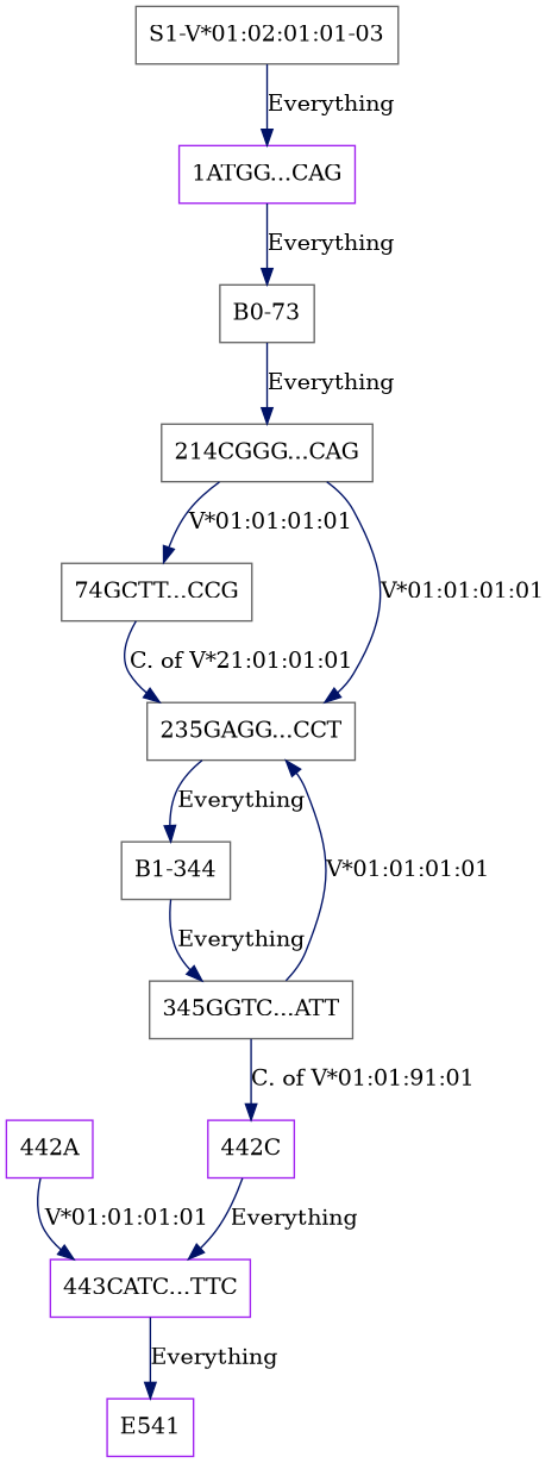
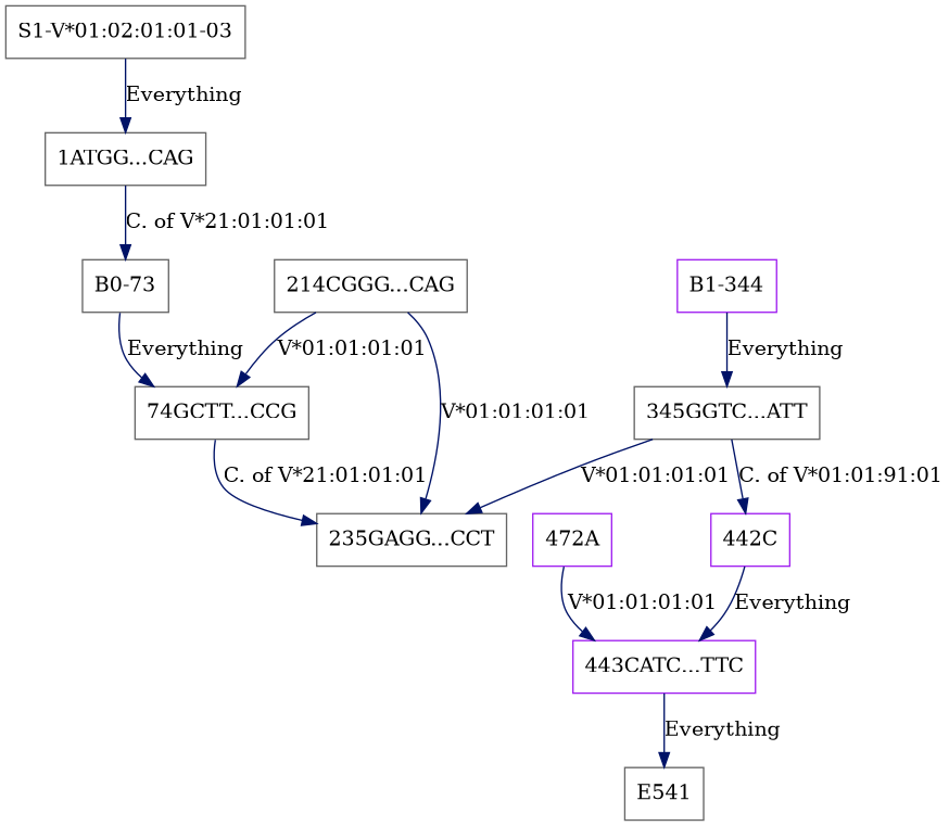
  digraph {
    node [color=gray40 shape=box]
    edge [color="#001267"]
    "B0-73"
    "74GCTT...CCG"
    "235GAGG...CCT"
    "442C" [color=purple]
    "443CATC...TTC" [color=purple]
-   E541 [color=purple]
-   "B1-344"
+   E541
+   "B1-344" [color=purple]
    "214CGGG...CAG"
-   "442A" [color=purple]
+   "442A" [color=purple label="472A"]
    "345GGTC...ATT"
-   "1ATGG...CAG" [color=purple]
+   "1ATGG...CAG"
    n12 [label="S1-V*01:02:01:01-03"]
-   "B0-73" -> "214CGGG...CAG" [label=Everything]
+   "B0-73" -> "74GCTT...CCG" [label=Everything]
    "74GCTT...CCG" -> "235GAGG...CCT" [label="C. of V*21:01:01:01"]
-   "235GAGG...CCT" -> "B1-344" [label=Everything]
    "442C" -> "443CATC...TTC" [label=Everything]
    "443CATC...TTC" -> E541 [label=Everything]
    "B1-344" -> "345GGTC...ATT" [label=Everything]
    "214CGGG...CAG" -> "74GCTT...CCG" [label="V*01:01:01:01"]
    "214CGGG...CAG" -> "235GAGG...CCT" [label="V*01:01:01:01"]
    "442A" -> "443CATC...TTC" [label="V*01:01:01:01"]
    "345GGTC...ATT" -> "235GAGG...CCT" [label="V*01:01:01:01"]
    "345GGTC...ATT" -> "442C" [label="C. of V*01:01:91:01"]
-   "1ATGG...CAG" -> "B0-73" [label=Everything]
+   "1ATGG...CAG" -> "B0-73" [label="C. of V*21:01:01:01"]
    n12 -> "1ATGG...CAG" [label=Everything]
  }
